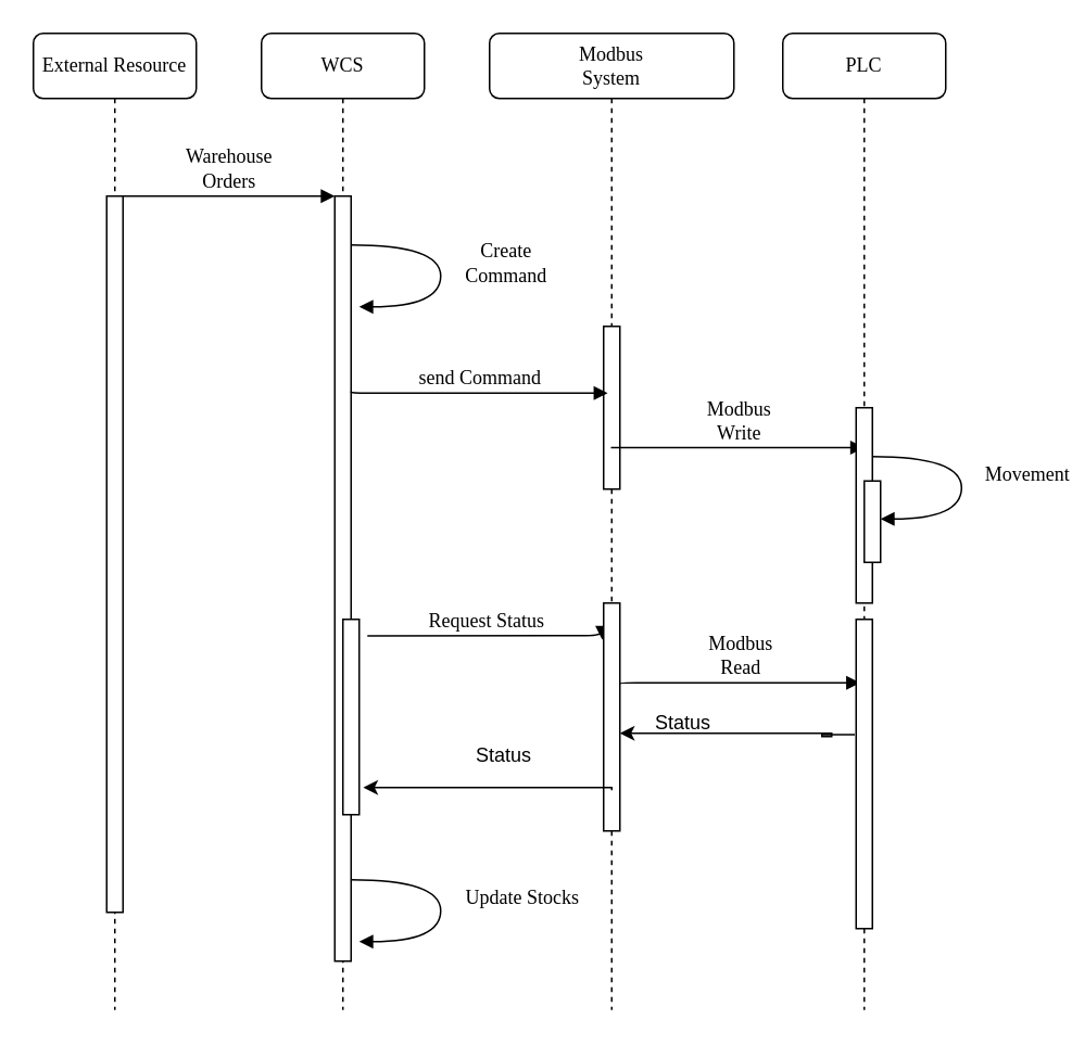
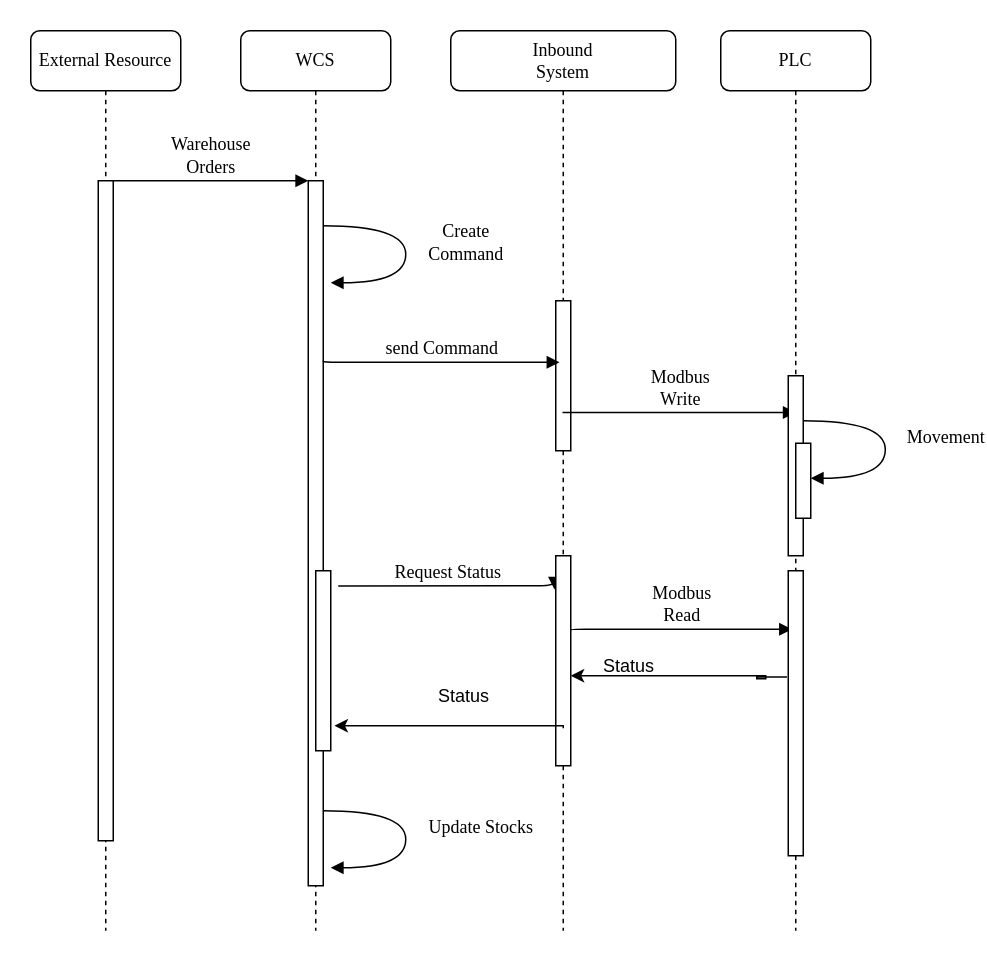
  <mxCell id="0" />
  <mxCell id="1" parent="0" />
  <mxCell id="2" value="WCS" style="shape=umlLifeline;perimeter=lifelinePerimeter;whiteSpace=wrap;html=1;container=1;collapsible=0;recursiveResize=0;outlineConnect=0;rounded=1;shadow=0;comic=0;labelBackgroundColor=none;strokeWidth=1;fontFamily=Verdana;fontSize=12;align=center;" parent="1" vertex="1"><mxGeometry x="160" y="20" width="100" height="600" as="geometry" /></mxCell>
  <mxCell id="3" value="" style="html=1;points=[];perimeter=orthogonalPerimeter;rounded=0;shadow=0;comic=0;labelBackgroundColor=none;strokeWidth=1;fontFamily=Verdana;fontSize=12;align=center;" parent="2" vertex="1"><mxGeometry x="45" y="100" width="10" height="470" as="geometry" /></mxCell>
  <mxCell id="4" value="&lt;div&gt;Create&lt;/div&gt;&lt;div&gt;Command&lt;br&gt;&lt;/div&gt;" style="html=1;verticalAlign=bottom;endArrow=block;labelBackgroundColor=none;fontFamily=Verdana;fontSize=12;elbow=vertical;edgeStyle=orthogonalEdgeStyle;curved=1;entryX=1;entryY=0.286;entryPerimeter=0;exitX=1.038;exitY=0.345;exitPerimeter=0;" parent="2" edge="1"><mxGeometry x="0.158" y="40" relative="1" as="geometry"><mxPoint x="55" y="130" as="sourcePoint" /><mxPoint x="60" y="168" as="targetPoint" /><Array as="points"><mxPoint x="110" y="130" /><mxPoint x="110" y="168" /></Array><mxPoint as="offset" /></mxGeometry></mxCell>
  <mxCell id="5" value="" style="html=1;points=[];perimeter=orthogonalPerimeter;rounded=0;shadow=0;comic=0;labelBackgroundColor=none;strokeWidth=1;fontFamily=Verdana;fontSize=12;align=center;" parent="2" vertex="1"><mxGeometry x="50" y="360" width="10" height="120" as="geometry" /></mxCell>
  <mxCell id="6" value="Request Status" style="html=1;verticalAlign=bottom;endArrow=block;labelBackgroundColor=none;fontFamily=Verdana;fontSize=12;edgeStyle=elbowEdgeStyle;elbow=vertical;exitX=0.48;exitY=0.64;exitDx=0;exitDy=0;exitPerimeter=0;entryX=-0.083;entryY=0.161;entryDx=0;entryDy=0;entryPerimeter=0;" parent="2" target="10" edge="1"><mxGeometry relative="1" as="geometry"><mxPoint x="65" y="370.2" as="sourcePoint" /><mxPoint x="226.5" y="370" as="targetPoint" /><mxPoint as="offset" /><Array as="points"><mxPoint x="167" y="370" /></Array></mxGeometry></mxCell>
  <mxCell id="7" value="Update Stocks" style="html=1;verticalAlign=bottom;endArrow=block;labelBackgroundColor=none;fontFamily=Verdana;fontSize=12;elbow=vertical;edgeStyle=orthogonalEdgeStyle;curved=1;entryX=1;entryY=0.286;entryPerimeter=0;exitX=1.038;exitY=0.345;exitPerimeter=0;" parent="2" edge="1"><mxGeometry x="0.049" y="50" relative="1" as="geometry"><mxPoint x="55" y="520" as="sourcePoint" /><mxPoint x="60" y="558" as="targetPoint" /><Array as="points"><mxPoint x="110" y="520" /><mxPoint x="110" y="558" /></Array><mxPoint as="offset" /></mxGeometry></mxCell>
- <mxCell id="8" value="&lt;div&gt;Modbus&lt;/div&gt;&lt;div&gt;System&lt;/div&gt;" style="shape=umlLifeline;perimeter=lifelinePerimeter;whiteSpace=wrap;html=1;container=1;collapsible=0;recursiveResize=0;outlineConnect=0;rounded=1;shadow=0;comic=0;labelBackgroundColor=none;strokeWidth=1;fontFamily=Verdana;fontSize=12;align=center;" parent="1" vertex="1"><mxGeometry x="300" y="20" width="150" height="600" as="geometry" /></mxCell>
+ <mxCell id="8" value="&lt;div&gt;Inbound&lt;/div&gt;&lt;div&gt;System&lt;/div&gt;" style="shape=umlLifeline;perimeter=lifelinePerimeter;whiteSpace=wrap;html=1;container=1;collapsible=0;recursiveResize=0;outlineConnect=0;rounded=1;shadow=0;comic=0;labelBackgroundColor=none;strokeWidth=1;fontFamily=Verdana;fontSize=12;align=center;" parent="1" vertex="1"><mxGeometry x="300" y="20" width="150" height="600" as="geometry" /></mxCell>
  <mxCell id="9" value="" style="html=1;points=[];perimeter=orthogonalPerimeter;rounded=0;shadow=0;comic=0;labelBackgroundColor=none;strokeWidth=1;fontFamily=Verdana;fontSize=12;align=center;" parent="8" vertex="1"><mxGeometry x="70" y="180" width="10" height="100" as="geometry" /></mxCell>
  <mxCell id="10" value="" style="html=1;points=[];perimeter=orthogonalPerimeter;rounded=0;shadow=0;comic=0;labelBackgroundColor=none;strokeWidth=1;fontFamily=Verdana;fontSize=12;align=center;" parent="8" vertex="1"><mxGeometry x="70" y="350" width="10" height="140" as="geometry" /></mxCell>
  <mxCell id="11" value="&lt;div&gt;Modbus&lt;/div&gt;&lt;div&gt;Read&lt;br&gt;&lt;/div&gt;" style="html=1;verticalAlign=bottom;endArrow=block;labelBackgroundColor=none;fontFamily=Verdana;fontSize=12;edgeStyle=elbowEdgeStyle;elbow=vertical;entryX=0.25;entryY=0.202;entryDx=0;entryDy=0;entryPerimeter=0;" parent="8" target="19" edge="1"><mxGeometry relative="1" as="geometry"><mxPoint x="80" y="400" as="sourcePoint" /><Array as="points" /><mxPoint x="185" y="400" as="targetPoint" /></mxGeometry></mxCell>
  <mxCell id="12" value="Status" style="text;whiteSpace=wrap;html=1;" parent="8" vertex="1"><mxGeometry x="100" y="410" width="60" height="20" as="geometry" /></mxCell>
  <mxCell id="13" style="edgeStyle=orthogonalEdgeStyle;rounded=0;orthogonalLoop=1;jettySize=auto;html=1;entryX=1.25;entryY=0.861;entryDx=0;entryDy=0;entryPerimeter=0;exitX=-0.083;exitY=0.373;exitDx=0;exitDy=0;exitPerimeter=0;" parent="8" source="19" edge="1"><mxGeometry relative="1" as="geometry"><mxPoint x="232" y="432" as="sourcePoint" /><mxPoint x="80" y="430" as="targetPoint" /><Array as="points"><mxPoint x="204" y="432" /><mxPoint x="210" y="432" /><mxPoint x="210" y="430" /></Array></mxGeometry></mxCell>
  <mxCell id="14" value="PLC" style="shape=umlLifeline;perimeter=lifelinePerimeter;whiteSpace=wrap;html=1;container=1;collapsible=0;recursiveResize=0;outlineConnect=0;rounded=1;shadow=0;comic=0;labelBackgroundColor=none;strokeWidth=1;fontFamily=Verdana;fontSize=12;align=center;" parent="1" vertex="1"><mxGeometry x="480" y="20" width="100" height="600" as="geometry" /></mxCell>
  <mxCell id="15" value="&lt;div&gt;Modbus&lt;/div&gt;&lt;div&gt;Write&lt;br&gt;&lt;/div&gt;" style="html=1;verticalAlign=bottom;endArrow=block;labelBackgroundColor=none;fontFamily=Verdana;fontSize=12;edgeStyle=elbowEdgeStyle;elbow=vertical;" parent="14" source="8" edge="1"><mxGeometry relative="1" as="geometry"><mxPoint x="-60" y="254" as="sourcePoint" /><Array as="points"><mxPoint x="-75" y="254.5" /></Array><mxPoint x="50" y="254.5" as="targetPoint" /></mxGeometry></mxCell>
  <mxCell id="16" value="" style="html=1;points=[];perimeter=orthogonalPerimeter;rounded=0;shadow=0;comic=0;labelBackgroundColor=none;strokeWidth=1;fontFamily=Verdana;fontSize=12;align=center;" parent="14" vertex="1"><mxGeometry x="45" y="230" width="10" height="120" as="geometry" /></mxCell>
  <mxCell id="17" value="" style="html=1;points=[];perimeter=orthogonalPerimeter;rounded=0;shadow=0;comic=0;labelBackgroundColor=none;strokeWidth=1;fontFamily=Verdana;fontSize=12;align=center;" parent="14" vertex="1"><mxGeometry x="50" y="275" width="10" height="50" as="geometry" /></mxCell>
  <mxCell id="18" value="Movement" style="html=1;verticalAlign=bottom;endArrow=block;labelBackgroundColor=none;fontFamily=Verdana;fontSize=12;elbow=vertical;edgeStyle=orthogonalEdgeStyle;curved=1;entryX=1;entryY=0.286;entryPerimeter=0;exitX=1.038;exitY=0.345;exitPerimeter=0;" parent="14" edge="1"><mxGeometry x="0.047" y="40" relative="1" as="geometry"><mxPoint x="55.003" y="260" as="sourcePoint" /><mxPoint x="60.003" y="298.333" as="targetPoint" /><Array as="points"><mxPoint x="109.67" y="260" /><mxPoint x="109.67" y="298" /></Array><mxPoint as="offset" /></mxGeometry></mxCell>
  <mxCell id="19" value="" style="html=1;points=[];perimeter=orthogonalPerimeter;rounded=0;shadow=0;comic=0;labelBackgroundColor=none;strokeWidth=1;fontFamily=Verdana;fontSize=12;align=center;" parent="14" vertex="1"><mxGeometry x="45" y="360" width="10" height="190" as="geometry" /></mxCell>
  <mxCell id="20" value="&lt;div&gt;External Resource&lt;/div&gt;" style="shape=umlLifeline;perimeter=lifelinePerimeter;whiteSpace=wrap;html=1;container=1;collapsible=0;recursiveResize=0;outlineConnect=0;rounded=1;shadow=0;comic=0;labelBackgroundColor=none;strokeWidth=1;fontFamily=Verdana;fontSize=12;align=center;" parent="1" vertex="1"><mxGeometry x="20" y="20" width="100" height="600" as="geometry" /></mxCell>
  <mxCell id="21" value="" style="html=1;points=[];perimeter=orthogonalPerimeter;rounded=0;shadow=0;comic=0;labelBackgroundColor=none;strokeWidth=1;fontFamily=Verdana;fontSize=12;align=center;" parent="20" vertex="1"><mxGeometry x="45" y="100" width="10" height="440" as="geometry" /></mxCell>
  <mxCell id="22" value="&lt;div&gt;Warehouse&lt;/div&gt;&lt;div&gt;Orders&lt;/div&gt;" style="html=1;verticalAlign=bottom;endArrow=block;entryX=0;entryY=0;labelBackgroundColor=none;fontFamily=Verdana;fontSize=12;edgeStyle=elbowEdgeStyle;elbow=vertical;" parent="1" source="21" target="3" edge="1"><mxGeometry relative="1" as="geometry"><mxPoint x="140" y="130" as="sourcePoint" /><mxPoint as="offset" /></mxGeometry></mxCell>
  <mxCell id="23" value="send Command" style="html=1;verticalAlign=bottom;endArrow=block;entryX=0.25;entryY=0.417;labelBackgroundColor=none;fontFamily=Verdana;fontSize=12;edgeStyle=elbowEdgeStyle;elbow=vertical;entryDx=0;entryDy=0;entryPerimeter=0;" parent="1" target="9" edge="1"><mxGeometry relative="1" as="geometry"><mxPoint x="215" y="240" as="sourcePoint" /><mxPoint x="365" y="240" as="targetPoint" /><mxPoint as="offset" /></mxGeometry></mxCell>
  <mxCell id="24" value="Status" style="text;whiteSpace=wrap;html=1;" parent="1" vertex="1"><mxGeometry x="290" y="450" width="60" height="20" as="geometry" /></mxCell>
  <mxCell id="25" style="edgeStyle=orthogonalEdgeStyle;rounded=0;orthogonalLoop=1;jettySize=auto;html=1;entryX=1.25;entryY=0.861;entryDx=0;entryDy=0;entryPerimeter=0;exitX=0.5;exitY=0.821;exitDx=0;exitDy=0;exitPerimeter=0;" parent="1" source="10" target="5" edge="1"><mxGeometry relative="1" as="geometry"><mxPoint x="400" y="510" as="sourcePoint" /><mxPoint x="247.67" y="511.04" as="targetPoint" /><Array as="points"><mxPoint x="375" y="483" /></Array></mxGeometry></mxCell>
